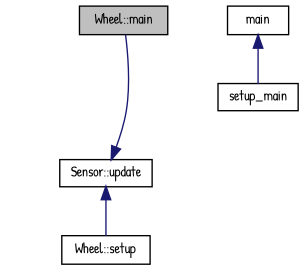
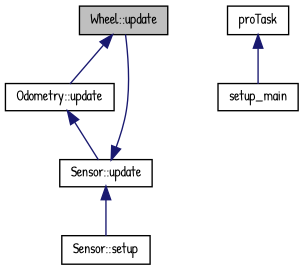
  digraph {
    fontname="Patrick Hand"
    rankdir=TB
    node [color=black fillcolor=white fontname="Patrick Hand" fontsize=10 shape=record style=filled]
    edge [color=midnightblue dir=back fontname="Patrick Hand" fontsize=10 labelfontname=Helvetica labelfontsize=10 style=solid]
-   n1 [fillcolor=grey75 fontcolor=black height=0.2 label="Wheel::main" width=0.4]
+   n1 [fillcolor=grey75 fontcolor=black height=0.2 label="Wheel::update" width=0.4]
+   n2 [height=0.2 label="Odometry::update" width=0.4]
    n3 [height=0.2 label="Sensor::update" width=0.4]
-   n4 [height=0.2 label="Wheel::setup" width=0.4]
-   n5 [height=0.2 label=main width=0.4]
+   n4 [height=0.2 label="Sensor::setup" width=0.4]
+   n5 [height=0.2 label=proTask width=0.4]
    n6 [height=0.2 label=setup_main width=0.4]
+   n1 -> n2
+   n2 -> n3
    n3 -> n1
    n3 -> n4
    n5 -> n6
  }
